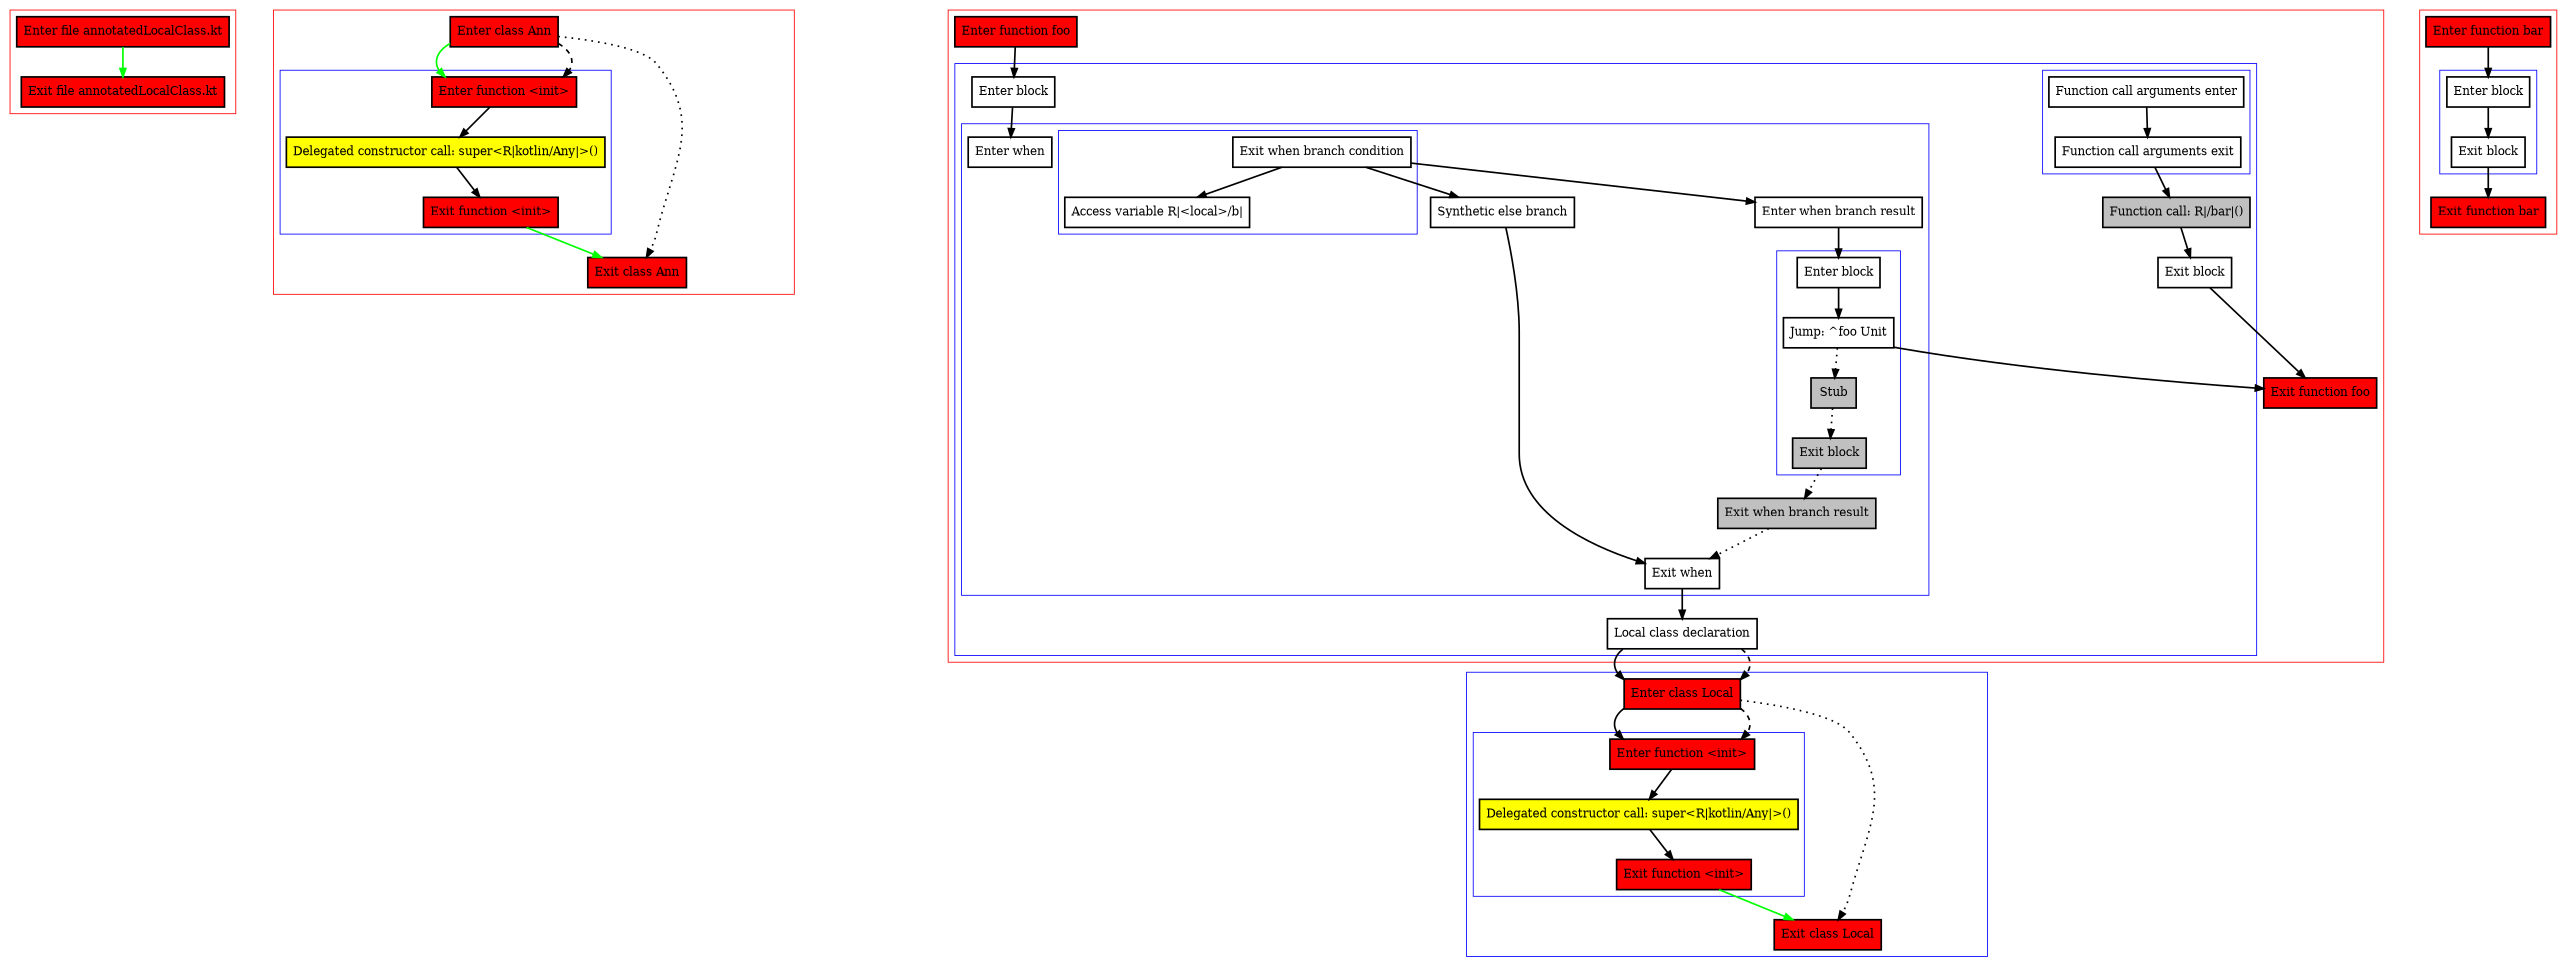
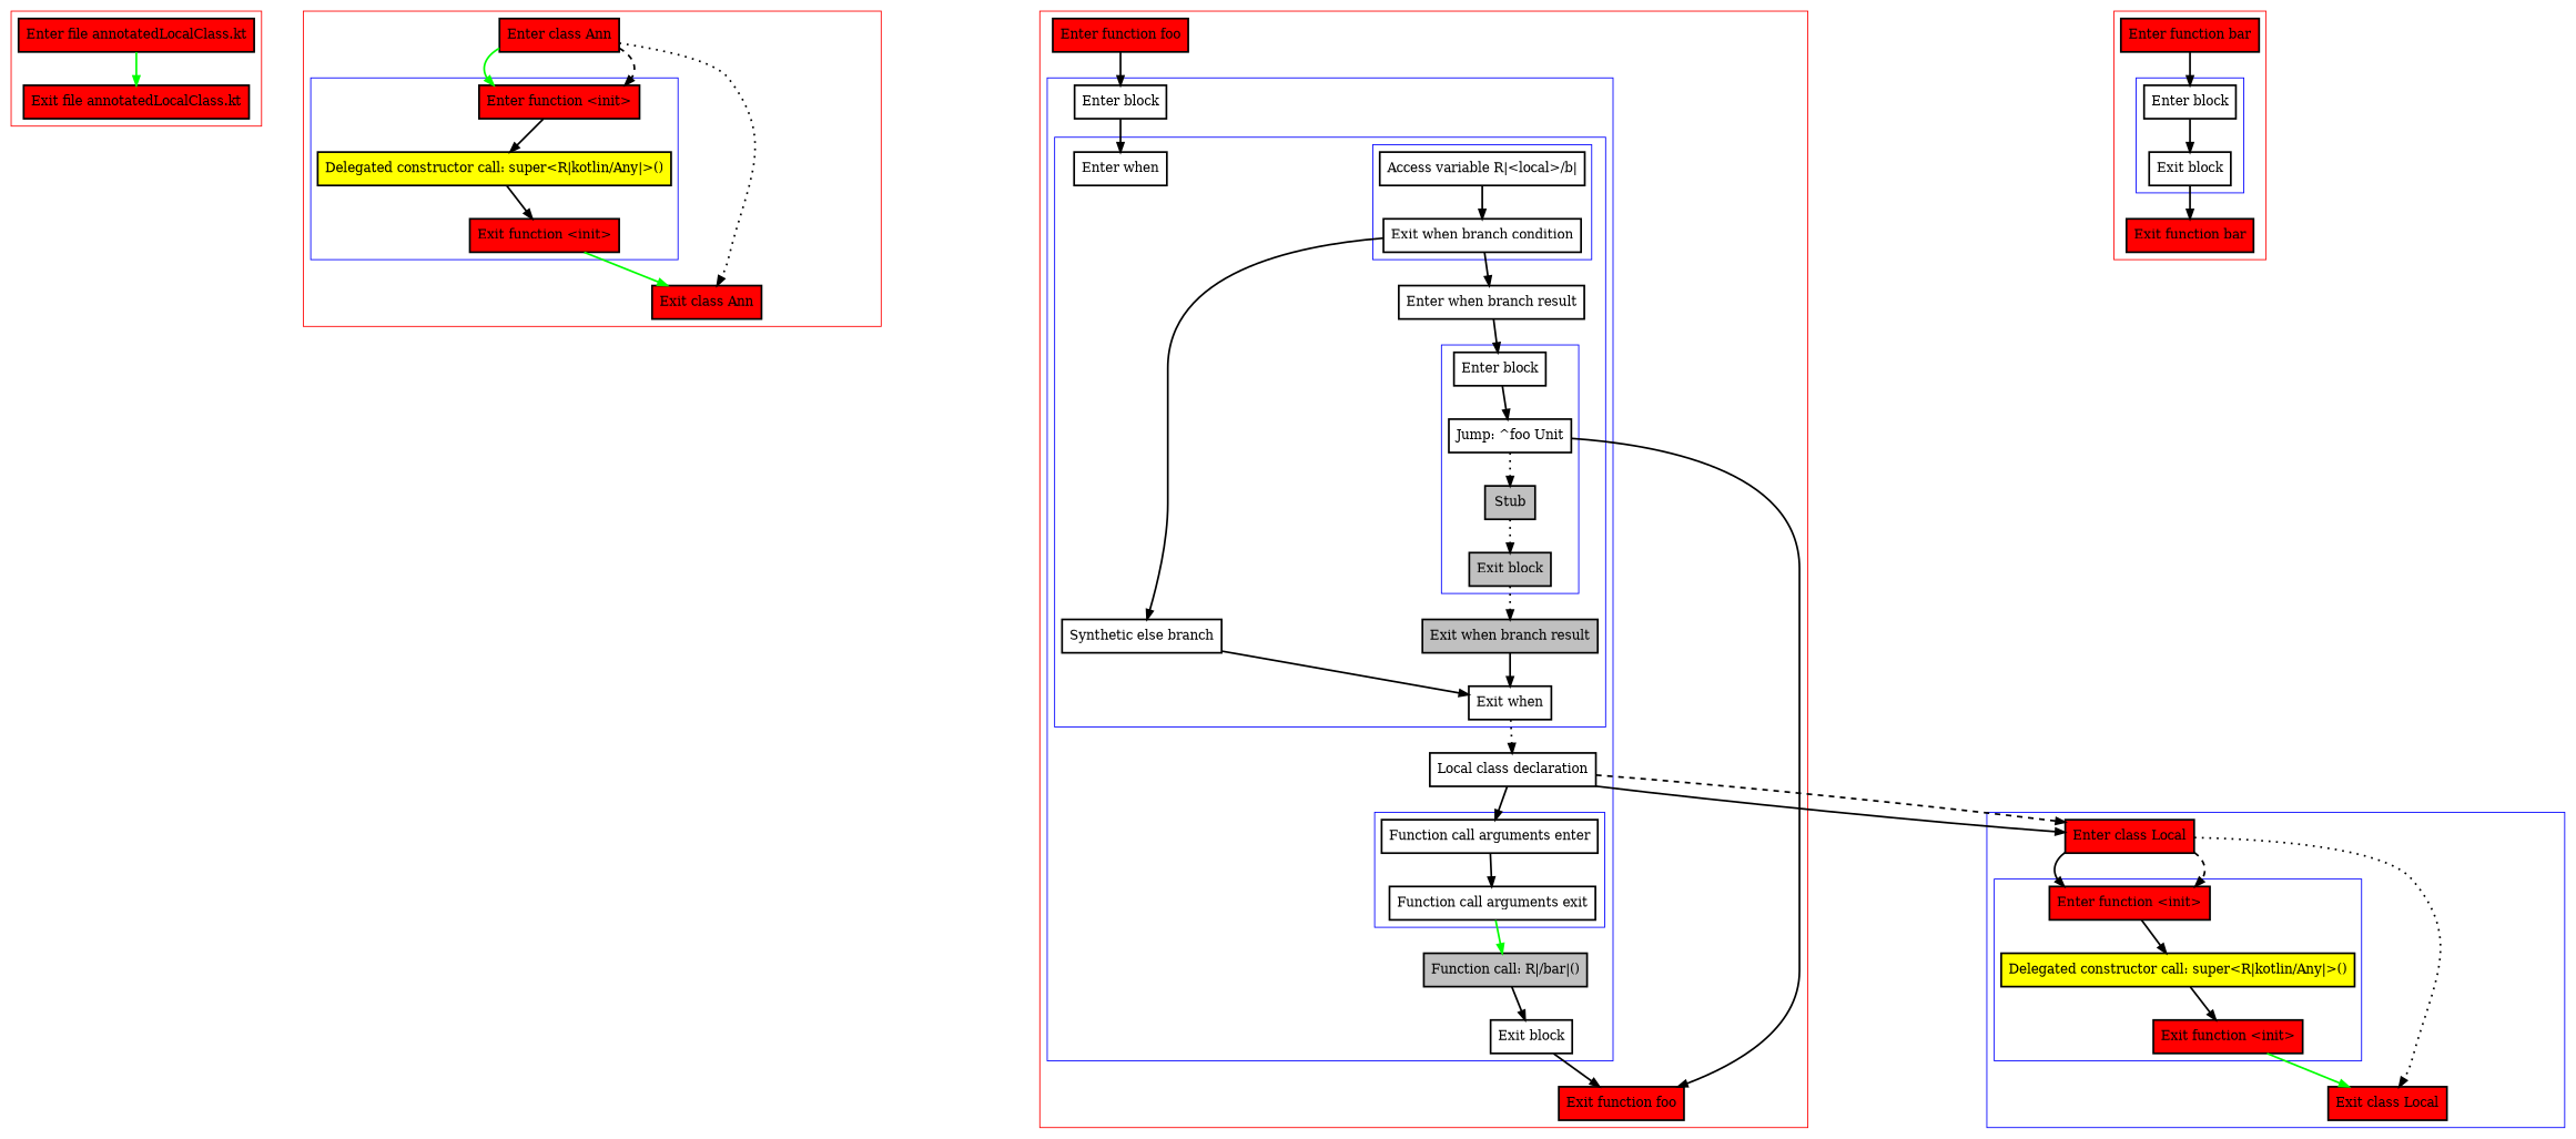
  digraph {
    nodesep=3
    node [penwidth=2 shape=box style=filled]
    edge [penwidth=2]
    n1 [fillcolor=red label="Enter file annotatedLocalClass.kt"]
    n2 [fillcolor=red label="Exit file annotatedLocalClass.kt"]
    n3 [fillcolor=red label="Enter function <init>"]
    n4 [fillcolor=yellow label="Delegated constructor call: super<R|kotlin/Any|>()"]
    n5 [fillcolor=red label="Exit function <init>"]
    n6 [fillcolor=red label="Enter class Ann"]
    n7 [fillcolor=red label="Exit class Ann"]
    n8 [label="Access variable R|<local>/b|" style=""]
    n9 [label="Exit when branch condition" style=""]
    n10 [label="Enter block" style=""]
    n11 [label="Jump: ^foo Unit" style=""]
    n12 [fillcolor=gray label=Stub]
    n13 [fillcolor=gray label="Exit block"]
    n14 [label="Enter when" style=""]
    n15 [label="Synthetic else branch" style=""]
    n16 [label="Enter when branch result" style=""]
    n17 [fillcolor=gray label="Exit when branch result"]
    n18 [label="Exit when" style=""]
    n19 [label="Function call arguments enter" style=""]
    n20 [label="Function call arguments exit" style=""]
    n21 [label="Enter block" style=""]
    n22 [label="Local class declaration" style=""]
    n23 [fillcolor=gray label="Function call: R|/bar|()"]
    n24 [label="Exit block" style=""]
    n25 [fillcolor=red label="Enter function foo"]
    n26 [fillcolor=red label="Exit function foo"]
    n27 [fillcolor=red label="Enter function <init>"]
    n28 [fillcolor=yellow label="Delegated constructor call: super<R|kotlin/Any|>()"]
    n29 [fillcolor=red label="Exit function <init>"]
    n30 [fillcolor=red label="Enter class Local"]
    n31 [fillcolor=red label="Exit class Local"]
    n32 [label="Enter block" style=""]
    n33 [label="Exit block" style=""]
    n34 [fillcolor=red label="Enter function bar"]
    n35 [fillcolor=red label="Exit function bar"]
    subgraph cluster_1 {
      color=red
      n1
      n2
    }
    subgraph cluster_2 {
      color=red
      n6
      n7
      subgraph cluster_3 {
        color=blue
        n3
        n4
        n5
      }
    }
    subgraph cluster_4 {
      color=red
      n25
      n26
      subgraph cluster_5 {
        color=blue
        n21
        n22
        n23
        n24
        subgraph cluster_6 {
          color=blue
          n14
          n15
          n16
          n17
          n18
          subgraph cluster_7 {
            color=blue
            n8
            n9
          }
          subgraph cluster_8 {
            color=blue
            n10
            n11
            n12
            n13
          }
        }
        subgraph cluster_9 {
          color=blue
          n19
          n20
        }
      }
    }
    subgraph cluster_10 {
      color=blue
      n30
      n31
      subgraph cluster_11 {
        color=blue
        n27
        n28
        n29
      }
    }
    subgraph cluster_12 {
      color=red
      n34
      n35
      subgraph cluster_13 {
        color=blue
        n32
        n33
      }
    }
    n1 -> n2 [color=green]
    n3 -> n4
    n4 -> n5
    n5 -> n7 [color=green]
    n6 -> n3 [color=green]
    n6 -> n3 [style=dashed]
    n6 -> n7 [style=dotted]
-   n9 -> n8
+   n8 -> n9
    n9 -> n15
    n9 -> n16
    n10 -> n11
    n11 -> n12 [style=dotted]
    n11 -> n26
    n12 -> n13 [style=dotted]
    n13 -> n17 [style=dotted]
    n15 -> n18
    n16 -> n10
-   n17 -> n18 [style=dotted]
-   n18 -> n22
+   n17 -> n18 [style=solid]
+   n18 -> n22 [style=dotted]
    n19 -> n20
-   n20 -> n23
+   n20 -> n23 [color=green]
    n21 -> n14
+   n22 -> n19
    n22 -> n30
    n22 -> n30 [style=dashed]
    n23 -> n24
    n24 -> n26
    n25 -> n21
    n27 -> n28
    n28 -> n29
    n29 -> n31 [color=green]
    n30 -> n27
    n30 -> n27 [style=dashed]
    n30 -> n31 [style=dotted]
    n32 -> n33
    n33 -> n35
    n34 -> n32
  }
